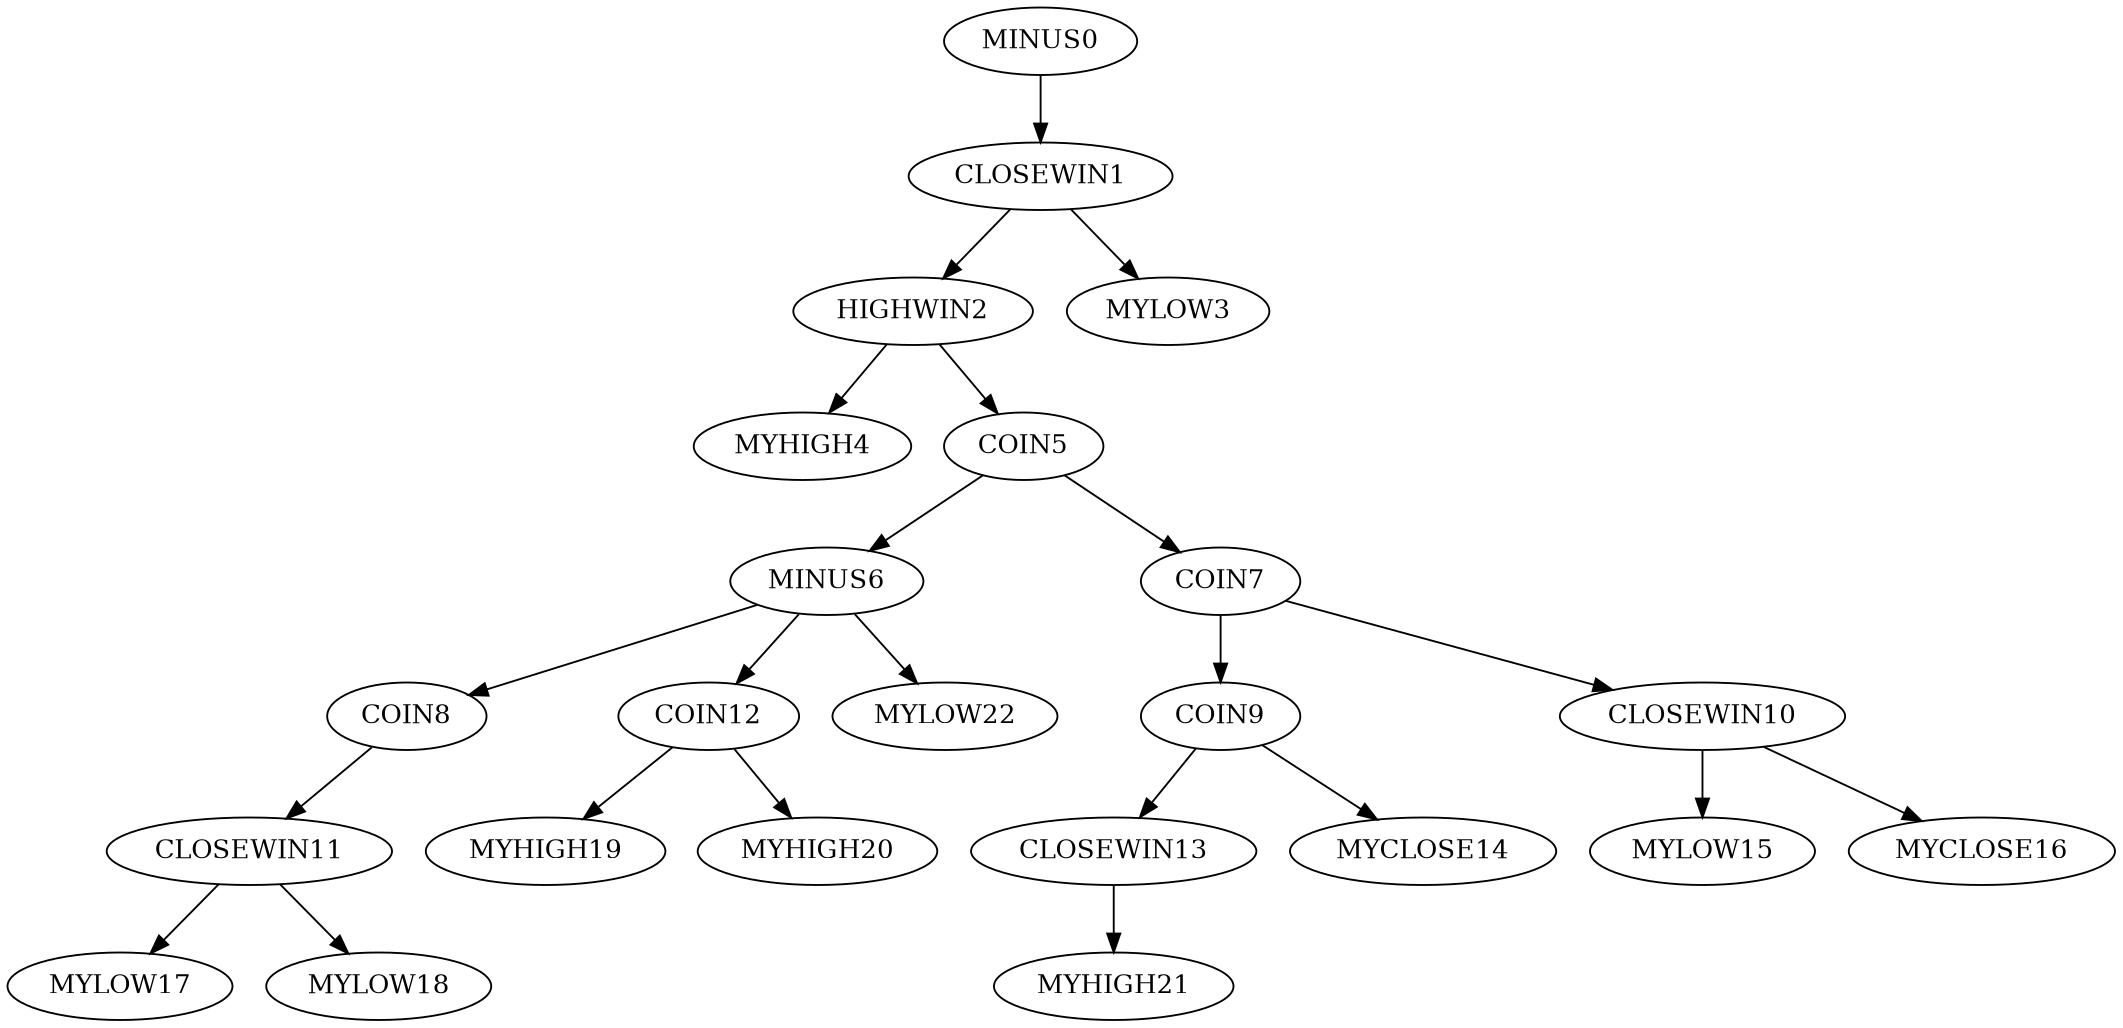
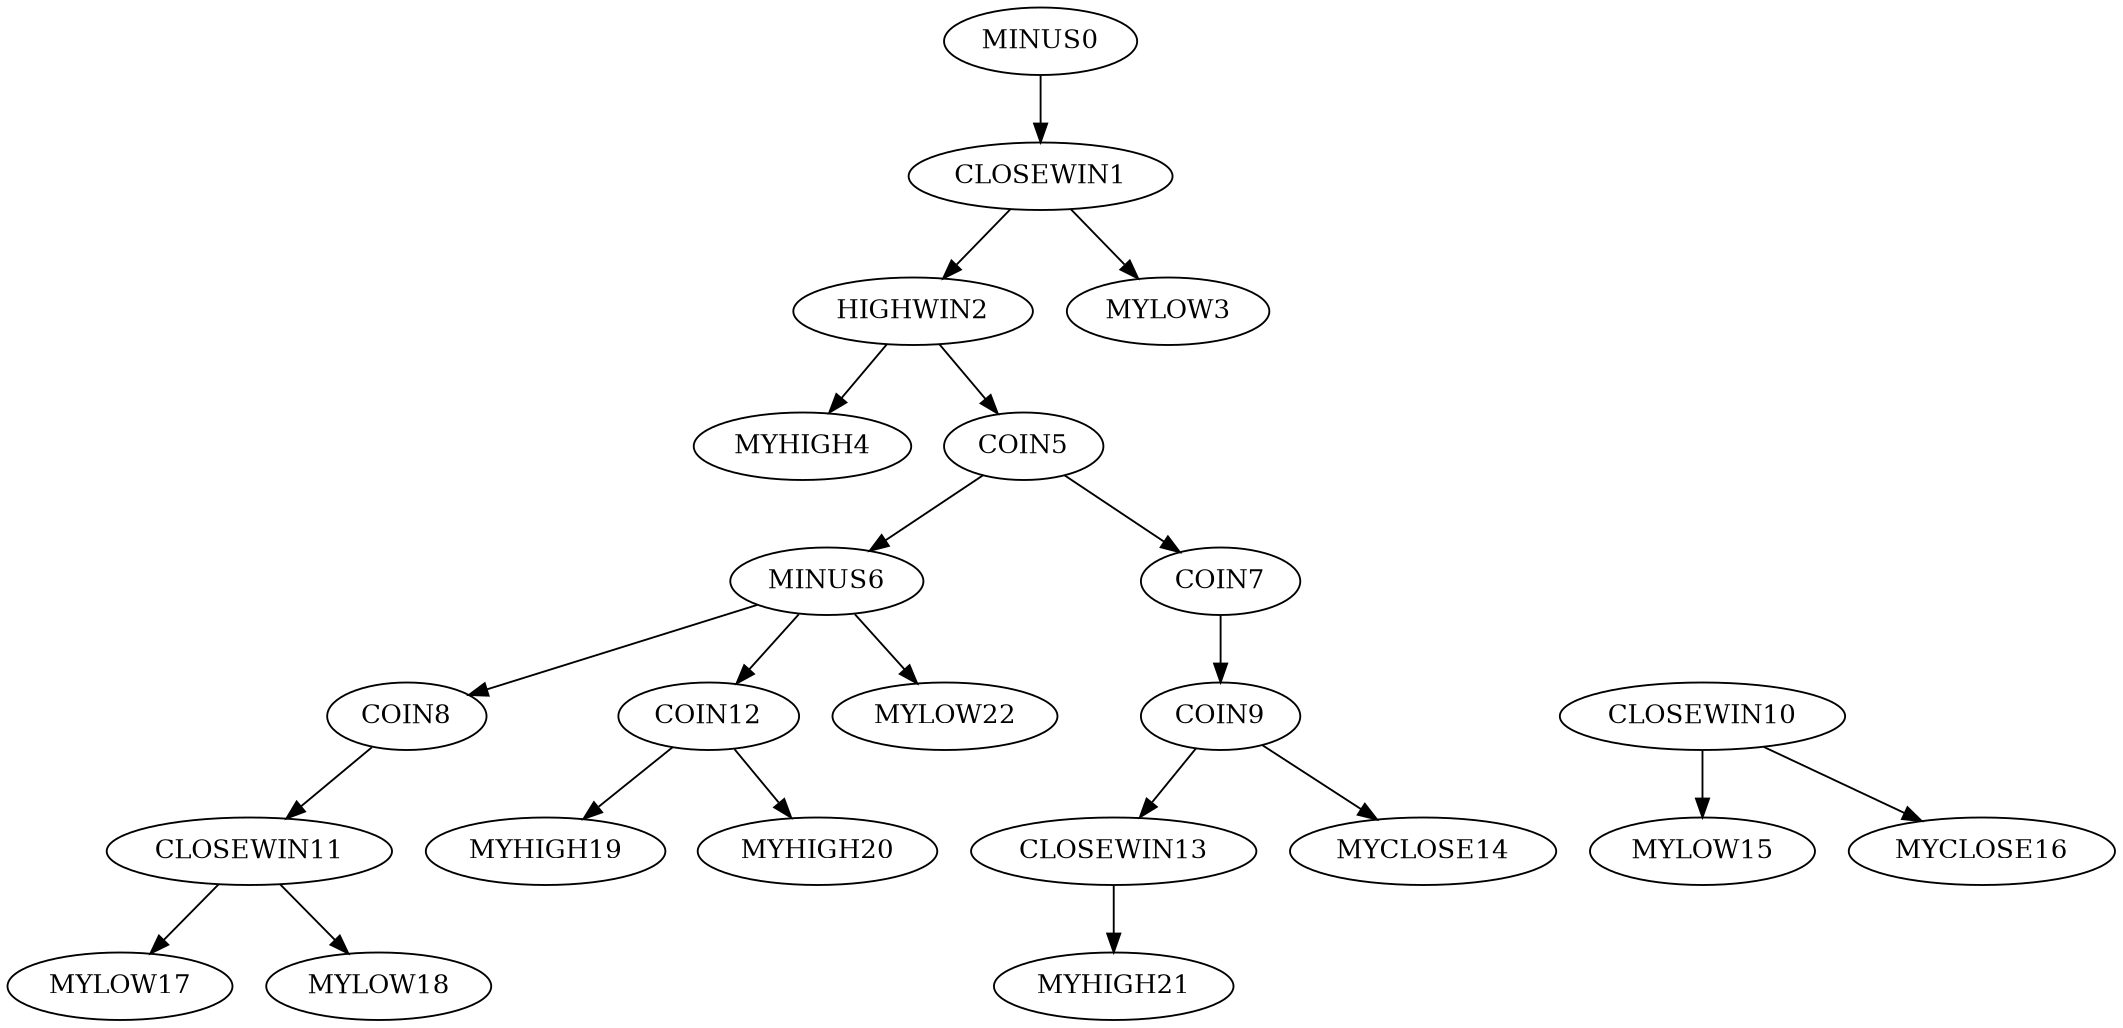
  digraph {
    MINUS0
    CLOSEWIN1
    HIGHWIN2
    MYLOW3
    MYHIGH4
    COIN5
    MINUS6
    COIN7
    COIN8
    COIN12
    MYLOW22
    COIN9
    CLOSEWIN10
    CLOSEWIN11
    CLOSEWIN13
    MYCLOSE14
    MYLOW15
    MYCLOSE16
    MYLOW17
    MYLOW18
    MYHIGH19
    MYHIGH20
    MYHIGH21
    MINUS0 -> CLOSEWIN1
    CLOSEWIN1 -> HIGHWIN2
    CLOSEWIN1 -> MYLOW3
    HIGHWIN2 -> MYHIGH4
    HIGHWIN2 -> COIN5
    COIN5 -> MINUS6
    COIN5 -> COIN7
    MINUS6 -> COIN8
    MINUS6 -> COIN12
    MINUS6 -> MYLOW22
    COIN7 -> COIN9
-   COIN7 -> CLOSEWIN10
    COIN8 -> CLOSEWIN11
    COIN12 -> MYHIGH19
    COIN12 -> MYHIGH20
    COIN9 -> CLOSEWIN13
    COIN9 -> MYCLOSE14
    CLOSEWIN10 -> MYLOW15
    CLOSEWIN10 -> MYCLOSE16
    CLOSEWIN11 -> MYLOW17
    CLOSEWIN11 -> MYLOW18
    CLOSEWIN13 -> MYHIGH21
  }
